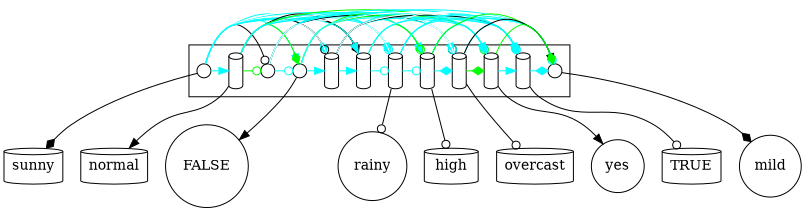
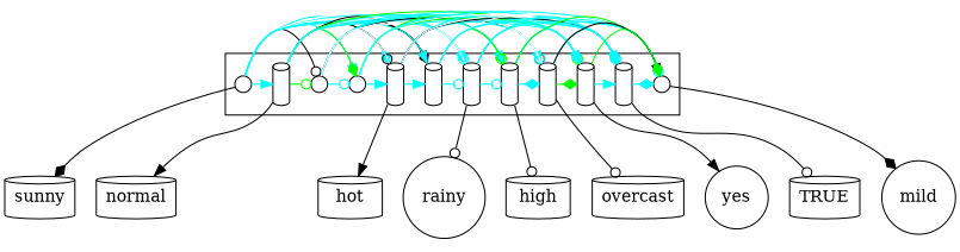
  digraph {
    compound=True
    node [fillcolor=white fixedsize=True shape=cylinder]
    edge [arrowhead=normal color=cyan]
    n1 [label=" " shape=circle width=0.2]
    n2 [label=" " width=0.2]
    n3 [label=" " shape=circle width=0.2]
    n4 [label=" " shape=circle width=0.2]
    n5 [label=" " width=0.2]
    n6 [label=" " width=0.2]
    n7 [label=" " width=0.2]
    n8 [label=" " width=0.2]
    n9 [label=" " width=0.2]
    n10 [label=" " width=0.2]
    n11 [label=" " width=0.2]
    n12 [label=" " shape=circle width=0.2]
    sunny [fillcolor="" fixedsize=""]
    normal [fillcolor="" fixedsize=""]
-   FALSE [shape=circle fillcolor="" fixedsize=""]
+   hot [fillcolor="" fixedsize=""]
    rainy [shape=circle fillcolor="" fixedsize=""]
    high [fillcolor="" fixedsize=""]
    overcast [fillcolor="" fixedsize=""]
    yes [shape=circle fillcolor="" fixedsize=""]
    TRUE [fillcolor="" fixedsize=""]
    mild [shape=circle fillcolor="" fixedsize=""]
    subgraph cluster_1 {
      subgraph sub_2 {
        rank=same
        n1
        n2
        n3
        n4
        n5
        n6
        n7
        n8
        n9
        n10
        n11
        n12
      }
    }
    n1 -> n2
    n1 -> n3 [arrowhead=odot color=black]
    n1 -> n4
    n1 -> n5 [arrowhead=diamond]
    n1 -> n6
    n1 -> n7 [arrowhead=none color=white]
    n1 -> n8 [arrowhead=diamond]
    n1 -> n9 [arrowhead=none color=white]
    n1 -> n10 [arrowhead=odot]
    n1 -> n11 [arrowhead=odot]
    n1 -> n12 [arrowhead=odot]
    n1 -> sunny [arrowhead=diamond color=""]
    n2 -> n3 [arrowhead=odot color=green]
    n2 -> n4 [arrowhead=diamond color=green]
    n2 -> n5 [arrowhead=odot color=black]
    n2 -> n6 [color=black]
    n2 -> n7 [arrowhead=odot]
    n2 -> n8 [arrowhead=none color=white]
    n2 -> n9 [arrowhead=odot]
    n2 -> n10 [arrowhead=odot color=green]
    n2 -> n11 [arrowhead=diamond]
    n2 -> n12 [arrowhead=diamond]
    n2 -> normal [color=""]
    n3 -> n4 [arrowhead=odot]
    n3 -> n5 [arrowhead=none color=white]
    n3 -> n6 [arrowhead=diamond color=black]
    n3 -> n7
    n3 -> n8 [arrowhead=none color=white]
    n3 -> n9 [arrowhead=odot color=black]
    n3 -> n10
    n3 -> n11 [arrowhead=odot]
    n3 -> n12 [arrowhead=none color=white]
    n4 -> n5
    n4 -> n6
    n4 -> n7 [arrowhead=diamond]
    n4 -> n8 [arrowhead=diamond color=green]
    n4 -> n9 [arrowhead=odot]
    n4 -> n10 [color=green]
    n4 -> n11 [arrowhead=none color=white]
    n4 -> n12 [arrowhead=diamond]
-   n4 -> FALSE [color=""]
    n5 -> n6
    n5 -> n7 [arrowhead=none color=white]
    n5 -> n8
    n5 -> n9
    n5 -> n10 [arrowhead=diamond]
    n5 -> n11 [arrowhead=diamond color=black]
    n5 -> n12 [arrowhead=none color=white]
+   n5 -> hot [color=""]
    n6 -> n7 [arrowhead=odot]
    n6 -> n8 [arrowhead=odot color=green]
    n6 -> n9 [arrowhead=none color=white]
    n6 -> n10 [arrowhead=none color=white]
    n6 -> n11 [arrowhead=diamond]
    n6 -> n12
    n7 -> n8 [arrowhead=odot]
    n7 -> n9 [arrowhead=none color=white]
    n7 -> n10
    n7 -> n11 [arrowhead=diamond]
    n7 -> n12 [arrowhead=diamond]
    n7 -> rainy [arrowhead=odot color=""]
    n8 -> n9 [arrowhead=diamond]
    n8 -> n10
    n8 -> n11 [arrowhead=diamond]
    n8 -> n12 [color=green]
    n8 -> high [arrowhead=odot color=""]
    n9 -> n10 [arrowhead=diamond color=green]
    n9 -> n11
    n9 -> n12 [color=black]
    n9 -> overcast [arrowhead=odot color=""]
    n10 -> n11
    n10 -> n12 [arrowhead=diamond color=green]
    n10 -> yes [color=""]
    n11 -> n12 [arrowhead=diamond]
    n11 -> TRUE [arrowhead=odot color=""]
    n12 -> mild [arrowhead=diamond color=""]
  }
